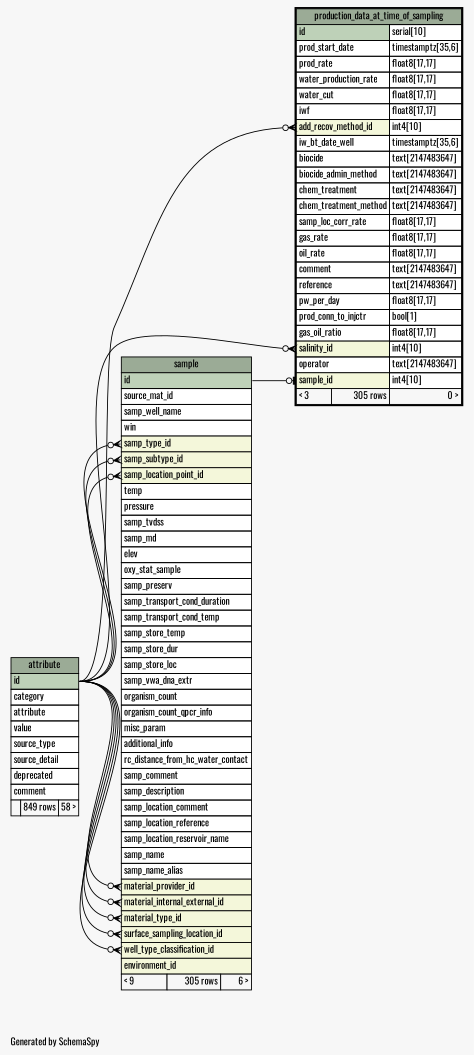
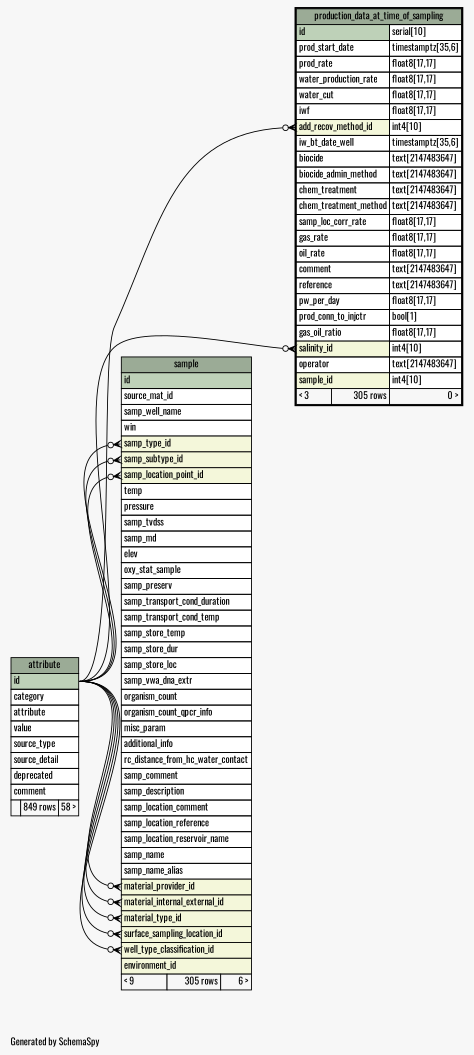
  digraph {
    bgcolor="#f7f7f7"
    fontname=Oswald
    fontsize=11
    label="\nGenerated by SchemaSpy"
    labeljust=l
    nodesep=0.18
    rankdir=RL
    ranksep=0.46
    node [fontname=Oswald fontsize=11 shape=plaintext]
    edge [arrowhead=none arrowsize=0.8 arrowtail=crowodot dir=back headport="id:e" fontname=Oswald]
    n1 [label=<     <TABLE BORDER="2" CELLBORDER="1" CELLSPACING="0" BGCOLOR="#ffffff">       <TR><TD COLSPAN="3" BGCOLOR="#9bab96" ALIGN="CENTER">production_data_at_time_of_sampling</TD></TR>       <TR><TD PORT="id" COLSPAN="2" BGCOLOR="#bed1b8" ALIGN="LEFT">id</TD><TD PORT="id.type" ALIGN="LEFT">serial[10]</TD></TR>       <TR><TD PORT="prod_start_date" COLSPAN="2" ALIGN="LEFT">prod_start_date</TD><TD PORT="prod_start_date.type" ALIGN="LEFT">timestamptz[35,6]</TD></TR>       <TR><TD PORT="prod_rate" COLSPAN="2" ALIGN="LEFT">prod_rate</TD><TD PORT="prod_rate.type" ALIGN="LEFT">float8[17,17]</TD></TR>       <TR><TD PORT="water_production_rate" COLSPAN="2" ALIGN="LEFT">water_production_rate</TD><TD PORT="water_production_rate.type" ALIGN="LEFT">float8[17,17]</TD></TR>       <TR><TD PORT="water_cut" COLSPAN="2" ALIGN="LEFT">water_cut</TD><TD PORT="water_cut.type" ALIGN="LEFT">float8[17,17]</TD></TR>       <TR><TD PORT="iwf" COLSPAN="2" ALIGN="LEFT">iwf</TD><TD PORT="iwf.type" ALIGN="LEFT">float8[17,17]</TD></TR>       <TR><TD PORT="add_recov_method_id" COLSPAN="2" BGCOLOR="#f4f7da" ALIGN="LEFT">add_recov_method_id</TD><TD PORT="add_recov_method_id.type" ALIGN="LEFT">int4[10]</TD></TR>       <TR><TD PORT="iw_bt_date_well" COLSPAN="2" ALIGN="LEFT">iw_bt_date_well</TD><TD PORT="iw_bt_date_well.type" ALIGN="LEFT">timestamptz[35,6]</TD></TR>       <TR><TD PORT="biocide" COLSPAN="2" ALIGN="LEFT">biocide</TD><TD PORT="biocide.type" ALIGN="LEFT">text[2147483647]</TD></TR>       <TR><TD PORT="biocide_admin_method" COLSPAN="2" ALIGN="LEFT">biocide_admin_method</TD><TD PORT="biocide_admin_method.type" ALIGN="LEFT">text[2147483647]</TD></TR>       <TR><TD PORT="chem_treatment" COLSPAN="2" ALIGN="LEFT">chem_treatment</TD><TD PORT="chem_treatment.type" ALIGN="LEFT">text[2147483647]</TD></TR>       <TR><TD PORT="chem_treatment_method" COLSPAN="2" ALIGN="LEFT">chem_treatment_method</TD><TD PORT="chem_treatment_method.type" ALIGN="LEFT">text[2147483647]</TD></TR>       <TR><TD PORT="samp_loc_corr_rate" COLSPAN="2" ALIGN="LEFT">samp_loc_corr_rate</TD><TD PORT="samp_loc_corr_rate.type" ALIGN="LEFT">float8[17,17]</TD></TR>       <TR><TD PORT="gas_rate" COLSPAN="2" ALIGN="LEFT">gas_rate</TD><TD PORT="gas_rate.type" ALIGN="LEFT">float8[17,17]</TD></TR>       <TR><TD PORT="oil_rate" COLSPAN="2" ALIGN="LEFT">oil_rate</TD><TD PORT="oil_rate.type" ALIGN="LEFT">float8[17,17]</TD></TR>       <TR><TD PORT="comment" COLSPAN="2" ALIGN="LEFT">comment</TD><TD PORT="comment.type" ALIGN="LEFT">text[2147483647]</TD></TR>       <TR><TD PORT="reference" COLSPAN="2" ALIGN="LEFT">reference</TD><TD PORT="reference.type" ALIGN="LEFT">text[2147483647]</TD></TR>       <TR><TD PORT="pw_per_day" COLSPAN="2" ALIGN="LEFT">pw_per_day</TD><TD PORT="pw_per_day.type" ALIGN="LEFT">float8[17,17]</TD></TR>       <TR><TD PORT="prod_conn_to_injctr" COLSPAN="2" ALIGN="LEFT">prod_conn_to_injctr</TD><TD PORT="prod_conn_to_injctr.type" ALIGN="LEFT">bool[1]</TD></TR>       <TR><TD PORT="gas_oil_ratio" COLSPAN="2" ALIGN="LEFT">gas_oil_ratio</TD><TD PORT="gas_oil_ratio.type" ALIGN="LEFT">float8[17,17]</TD></TR>       <TR><TD PORT="salinity_id" COLSPAN="2" BGCOLOR="#f4f7da" ALIGN="LEFT">salinity_id</TD><TD PORT="salinity_id.type" ALIGN="LEFT">int4[10]</TD></TR>       <TR><TD PORT="operator" COLSPAN="2" ALIGN="LEFT">operator</TD><TD PORT="operator.type" ALIGN="LEFT">text[2147483647]</TD></TR>       <TR><TD PORT="sample_id" COLSPAN="2" BGCOLOR="#f4f7da" ALIGN="LEFT">sample_id</TD><TD PORT="sample_id.type" ALIGN="LEFT">int4[10]</TD></TR>       <TR><TD ALIGN="LEFT" BGCOLOR="#f7f7f7">&lt; 3</TD><TD ALIGN="RIGHT" BGCOLOR="#f7f7f7">305 rows</TD><TD ALIGN="RIGHT" BGCOLOR="#f7f7f7">0 &gt;</TD></TR>     </TABLE>>]
    n2 [label=<     <TABLE BORDER="0" CELLBORDER="1" CELLSPACING="0" BGCOLOR="#ffffff">       <TR><TD COLSPAN="3" BGCOLOR="#9bab96" ALIGN="CENTER">attribute</TD></TR>       <TR><TD PORT="id" COLSPAN="3" BGCOLOR="#bed1b8" ALIGN="LEFT">id</TD></TR>       <TR><TD PORT="category" COLSPAN="3" ALIGN="LEFT">category</TD></TR>       <TR><TD PORT="attribute" COLSPAN="3" ALIGN="LEFT">attribute</TD></TR>       <TR><TD PORT="value" COLSPAN="3" ALIGN="LEFT">value</TD></TR>       <TR><TD PORT="source_type" COLSPAN="3" ALIGN="LEFT">source_type</TD></TR>       <TR><TD PORT="source_detail" COLSPAN="3" ALIGN="LEFT">source_detail</TD></TR>       <TR><TD PORT="deprecated" COLSPAN="3" ALIGN="LEFT">deprecated</TD></TR>       <TR><TD PORT="comment" COLSPAN="3" ALIGN="LEFT">comment</TD></TR>       <TR><TD ALIGN="LEFT" BGCOLOR="#f7f7f7">  </TD><TD ALIGN="RIGHT" BGCOLOR="#f7f7f7">849 rows</TD><TD ALIGN="RIGHT" BGCOLOR="#f7f7f7">58 &gt;</TD></TR>     </TABLE>>]
    n3 [label=<     <TABLE BORDER="0" CELLBORDER="1" CELLSPACING="0" BGCOLOR="#ffffff">       <TR><TD COLSPAN="3" BGCOLOR="#9bab96" ALIGN="CENTER">sample</TD></TR>       <TR><TD PORT="id" COLSPAN="3" BGCOLOR="#bed1b8" ALIGN="LEFT">id</TD></TR>       <TR><TD PORT="source_mat_id" COLSPAN="3" ALIGN="LEFT">source_mat_id</TD></TR>       <TR><TD PORT="samp_well_name" COLSPAN="3" ALIGN="LEFT">samp_well_name</TD></TR>       <TR><TD PORT="win" COLSPAN="3" ALIGN="LEFT">win</TD></TR>       <TR><TD PORT="samp_type_id" COLSPAN="3" BGCOLOR="#f4f7da" ALIGN="LEFT">samp_type_id</TD></TR>       <TR><TD PORT="samp_subtype_id" COLSPAN="3" BGCOLOR="#f4f7da" ALIGN="LEFT">samp_subtype_id</TD></TR>       <TR><TD PORT="samp_location_point_id" COLSPAN="3" BGCOLOR="#f4f7da" ALIGN="LEFT">samp_location_point_id</TD></TR>       <TR><TD PORT="temp" COLSPAN="3" ALIGN="LEFT">temp</TD></TR>       <TR><TD PORT="pressure" COLSPAN="3" ALIGN="LEFT">pressure</TD></TR>       <TR><TD PORT="samp_tvdss" COLSPAN="3" ALIGN="LEFT">samp_tvdss</TD></TR>       <TR><TD PORT="samp_md" COLSPAN="3" ALIGN="LEFT">samp_md</TD></TR>       <TR><TD PORT="elev" COLSPAN="3" ALIGN="LEFT">elev</TD></TR>       <TR><TD PORT="oxy_stat_sample" COLSPAN="3" ALIGN="LEFT">oxy_stat_sample</TD></TR>       <TR><TD PORT="samp_preserv" COLSPAN="3" ALIGN="LEFT">samp_preserv</TD></TR>       <TR><TD PORT="samp_transport_cond_duration" COLSPAN="3" ALIGN="LEFT">samp_transport_cond_duration</TD></TR>       <TR><TD PORT="samp_transport_cond_temp" COLSPAN="3" ALIGN="LEFT">samp_transport_cond_temp</TD></TR>       <TR><TD PORT="samp_store_temp" COLSPAN="3" ALIGN="LEFT">samp_store_temp</TD></TR>       <TR><TD PORT="samp_store_dur" COLSPAN="3" ALIGN="LEFT">samp_store_dur</TD></TR>       <TR><TD PORT="samp_store_loc" COLSPAN="3" ALIGN="LEFT">samp_store_loc</TD></TR>       <TR><TD PORT="samp_vwa_dna_extr" COLSPAN="3" ALIGN="LEFT">samp_vwa_dna_extr</TD></TR>       <TR><TD PORT="organism_count" COLSPAN="3" ALIGN="LEFT">organism_count</TD></TR>       <TR><TD PORT="organism_count_qpcr_info" COLSPAN="3" ALIGN="LEFT">organism_count_qpcr_info</TD></TR>       <TR><TD PORT="misc_param" COLSPAN="3" ALIGN="LEFT">misc_param</TD></TR>       <TR><TD PORT="additional_info" COLSPAN="3" ALIGN="LEFT">additional_info</TD></TR>       <TR><TD PORT="rc_distance_from_hc_water_contact" COLSPAN="3" ALIGN="LEFT">rc_distance_from_hc_water_contact</TD></TR>       <TR><TD PORT="samp_comment" COLSPAN="3" ALIGN="LEFT">samp_comment</TD></TR>       <TR><TD PORT="samp_description" COLSPAN="3" ALIGN="LEFT">samp_description</TD></TR>       <TR><TD PORT="samp_location_comment" COLSPAN="3" ALIGN="LEFT">samp_location_comment</TD></TR>       <TR><TD PORT="samp_location_reference" COLSPAN="3" ALIGN="LEFT">samp_location_reference</TD></TR>       <TR><TD PORT="samp_location_reservoir_name" COLSPAN="3" ALIGN="LEFT">samp_location_reservoir_name</TD></TR>       <TR><TD PORT="samp_name" COLSPAN="3" ALIGN="LEFT">samp_name</TD></TR>       <TR><TD PORT="samp_name_alias" COLSPAN="3" ALIGN="LEFT">samp_name_alias</TD></TR>       <TR><TD PORT="material_provider_id" COLSPAN="3" BGCOLOR="#f4f7da" ALIGN="LEFT">material_provider_id</TD></TR>       <TR><TD PORT="material_internal_external_id" COLSPAN="3" BGCOLOR="#f4f7da" ALIGN="LEFT">material_internal_external_id</TD></TR>       <TR><TD PORT="material_type_id" COLSPAN="3" BGCOLOR="#f4f7da" ALIGN="LEFT">material_type_id</TD></TR>       <TR><TD PORT="surface_sampling_location_id" COLSPAN="3" BGCOLOR="#f4f7da" ALIGN="LEFT">surface_sampling_location_id</TD></TR>       <TR><TD PORT="well_type_classification_id" COLSPAN="3" BGCOLOR="#f4f7da" ALIGN="LEFT">well_type_classification_id</TD></TR>       <TR><TD PORT="environment_id" COLSPAN="3" BGCOLOR="#f4f7da" ALIGN="LEFT">environment_id</TD></TR>       <TR><TD ALIGN="LEFT" BGCOLOR="#f7f7f7">&lt; 9</TD><TD ALIGN="RIGHT" BGCOLOR="#f7f7f7">305 rows</TD><TD ALIGN="RIGHT" BGCOLOR="#f7f7f7">6 &gt;</TD></TR>     </TABLE>>]
    n1 -> n2 [tailport="add_recov_method_id:w"]
    n1 -> n2 [tailport="salinity_id:w"]
-   n1 -> n3 [arrowtail=teeodot tailport="sample_id:w"]
    n3 -> n2 [tailport="material_internal_external_id:w"]
    n3 -> n2 [tailport="material_provider_id:w"]
    n3 -> n2 [tailport="material_type_id:w"]
    n3 -> n2 [tailport="samp_location_point_id:w"]
    n3 -> n2 [tailport="samp_subtype_id:w"]
    n3 -> n2 [tailport="samp_type_id:w"]
    n3 -> n2 [tailport="surface_sampling_location_id:w"]
    n3 -> n2 [tailport="well_type_classification_id:w"]
  }
